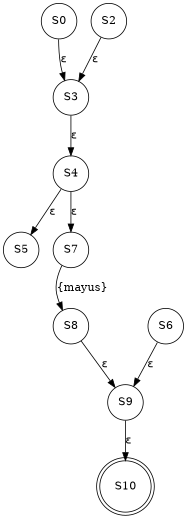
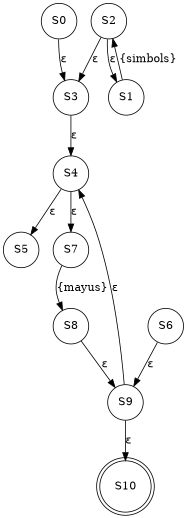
  digraph {
    rankdir=TB
    node [shape=circle]
    n1 [label=S0]
    n2 [label=S3]
+   n3 [label=S1]
    n4 [label=S2]
    n5 [label=S4]
    n6 [label=S5]
    n7 [label=S7]
    n8 [label=S8]
    n9 [label=S6]
    n10 [label=S9]
    n11 [label=S10 shape=doublecircle]
    n1 -> n2 [label="ε"]
    n2 -> n5 [label="ε"]
+   n3 -> n4 [label="{simbols}"]
    n4 -> n2 [label="ε"]
+   n4 -> n3 [label="ε"]
    n5 -> n6 [label="ε"]
    n5 -> n7 [label="ε"]
    n7 -> n8 [label="{mayus}"]
    n8 -> n10 [label="ε"]
    n9 -> n10 [label="ε"]
+   n10 -> n5 [label="ε"]
    n10 -> n11 [label="ε"]
  }
